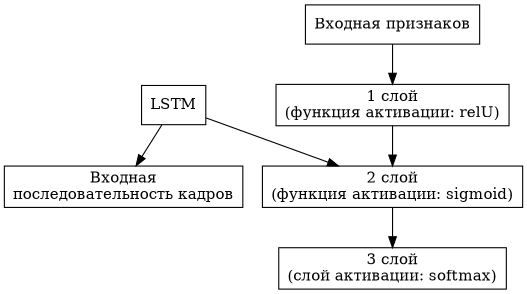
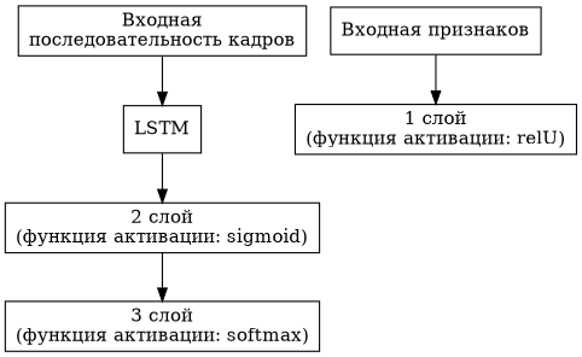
  digraph {
    node [shape=record]
    n1 [label="Входная\nпоследовательность кадров"]
    n2 [label=LSTM]
    n3 [label="2 слой\n(функция активации: sigmoid)"]
    n4 [label="Входная признаков"]
    n5 [label="1 слой\n(функция активации: relU)"]
-   n6 [label="3 слой\n(слой активации: softmax)"]
-   n2 -> n1
+   n6 [label="3 слой\n(функция активации: softmax)"]
+   n1 -> n2
    n2 -> n3
    n3 -> n6
    n4 -> n5
-   n5 -> n3
  }
